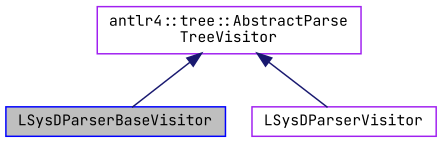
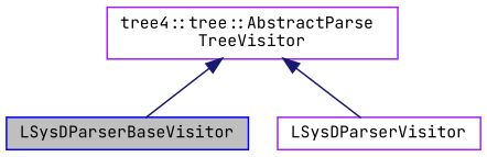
  digraph {
    fontname="JetBrains Mono"
    node [color=purple fillcolor=white fontname="JetBrains Mono" fontsize=10 shape=record style=filled]
    edge [color=midnightblue dir=back fontname="JetBrains Mono" fontsize=10 labelfontname=Helvetica labelfontsize=10 style=solid]
    n1 [color=blue fillcolor=grey75 fontcolor=black height=0.2 label=LSysDParserBaseVisitor width=0.4]
    n2 [height=0.2 label=LSysDParserVisitor width=0.4]
-   n3 [height=0.2 label="antlr4::tree::AbstractParse\lTreeVisitor" width=0.4]
+   n3 [height=0.2 label="tree4::tree::AbstractParse\lTreeVisitor" width=0.4]
    n3 -> n1
    n3 -> n2
  }
